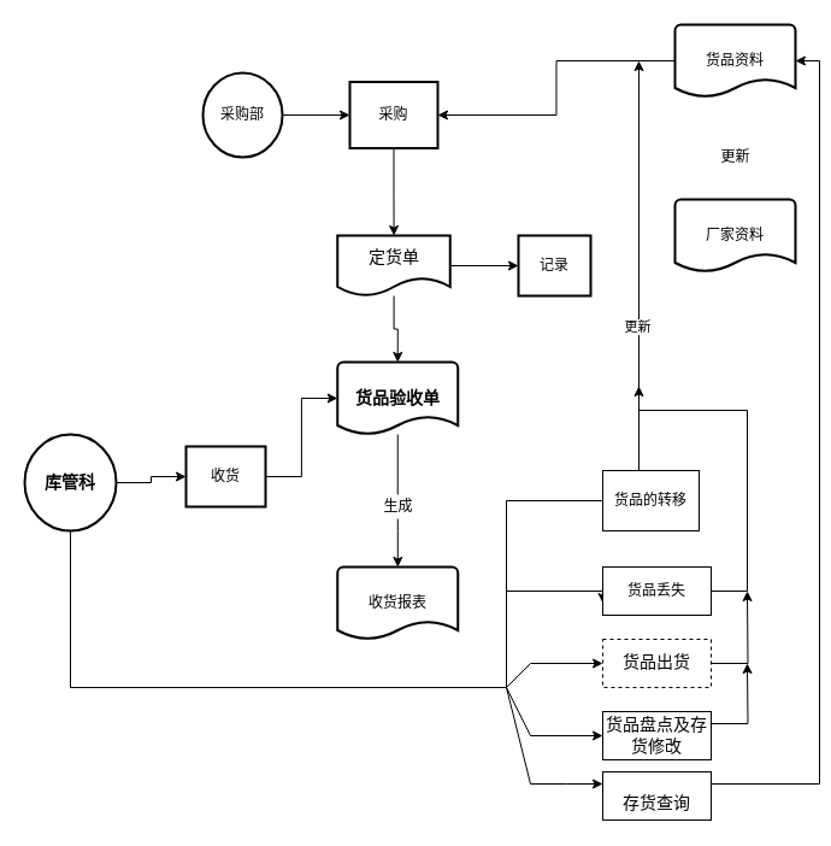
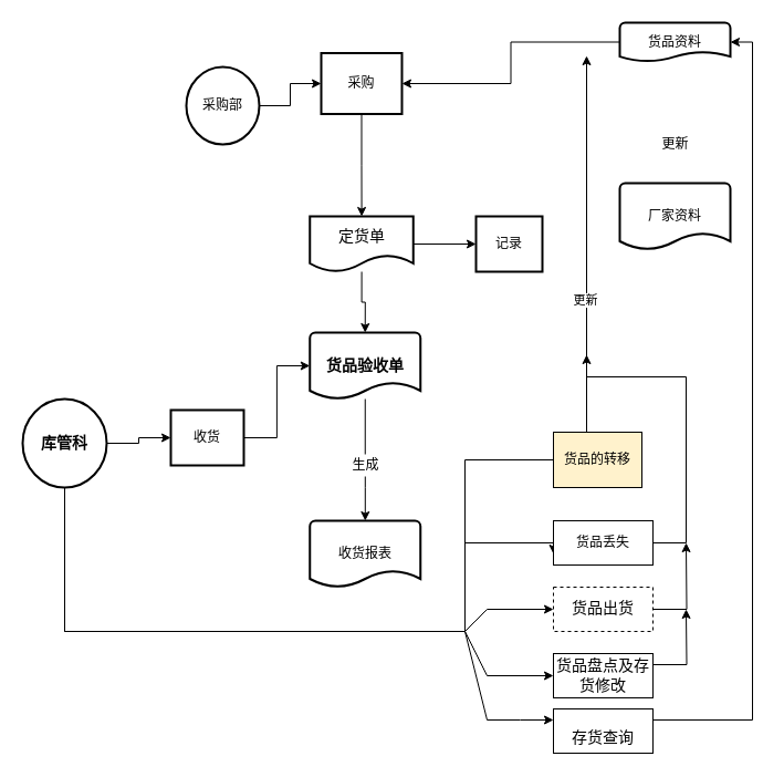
  <mxCell id="0" />
  <mxCell id="1" parent="0" />
  <mxCell id="2" value="收货报表" style="strokeWidth=2;html=1;shape=mxgraph.flowchart.document2;whiteSpace=wrap;size=0.25;" vertex="1" parent="1"><mxGeometry x="279.75" y="470" width="100" height="60" as="geometry" /></mxCell>
  <mxCell id="3" value="厂家资料" style="strokeWidth=2;html=1;shape=mxgraph.flowchart.document2;whiteSpace=wrap;size=0.25;" vertex="1" parent="1"><mxGeometry x="560" y="165" width="100" height="60" as="geometry" /></mxCell>
  <mxCell id="4" style="edgeStyle=orthogonalEdgeStyle;rounded=0;orthogonalLoop=1;jettySize=auto;html=1;" edge="1" parent="1" source="5" target="14"><mxGeometry relative="1" as="geometry" /></mxCell>
- <mxCell id="5" value="&lt;font style=&quot;vertical-align: inherit&quot;&gt;&lt;font style=&quot;vertical-align: inherit&quot;&gt;货品资料&lt;/font&gt;&lt;/font&gt;" style="strokeWidth=2;html=1;shape=mxgraph.flowchart.document2;whiteSpace=wrap;size=0.25;" vertex="1" parent="1"><mxGeometry x="560" y="20" width="100" height="60" as="geometry" /></mxCell>
+ <mxCell id="5" value="&lt;font style=&quot;vertical-align: inherit&quot;&gt;&lt;font style=&quot;vertical-align: inherit&quot;&gt;货品资料&lt;/font&gt;&lt;/font&gt;" style="strokeWidth=2;html=1;shape=mxgraph.flowchart.document2;whiteSpace=wrap;size=0.25;" vertex="1" parent="1"><mxGeometry x="560" y="20" width="100" height="35" as="geometry" /></mxCell>
  <mxCell id="6" style="edgeStyle=orthogonalEdgeStyle;rounded=0;orthogonalLoop=1;jettySize=auto;html=1;startArrow=none;" edge="1" parent="1" source="19" target="2"><mxGeometry relative="1" as="geometry"><Array as="points"><mxPoint x="330" y="440" /><mxPoint x="330" y="440" /></Array></mxGeometry></mxCell>
  <mxCell id="7" value="&lt;p class=&quot;MsoNormal&quot;&gt;&lt;b&gt;&lt;span style=&quot;font-size: 10.5pt&quot;&gt;&lt;font face=&quot;宋体&quot;&gt;&lt;font style=&quot;vertical-align: inherit&quot;&gt;&lt;font style=&quot;vertical-align: inherit&quot;&gt;货品验收单&lt;/font&gt;&lt;/font&gt;&lt;/font&gt;&lt;/span&gt;&lt;/b&gt;&lt;/p&gt;" style="strokeWidth=2;html=1;shape=mxgraph.flowchart.document2;whiteSpace=wrap;size=0.25;" vertex="1" parent="1"><mxGeometry x="279.75" y="300" width="100" height="60" as="geometry" /></mxCell>
  <mxCell id="8" value="" style="edgeStyle=orthogonalEdgeStyle;rounded=0;orthogonalLoop=1;jettySize=auto;html=1;" edge="1" parent="1" source="10" target="25"><mxGeometry relative="1" as="geometry" /></mxCell>
  <mxCell id="9" style="edgeStyle=orthogonalEdgeStyle;rounded=0;orthogonalLoop=1;jettySize=auto;html=1;exitX=0.5;exitY=1;exitDx=0;exitDy=0;exitPerimeter=0;entryX=0;entryY=0.75;entryDx=0;entryDy=0;" edge="1" parent="1" source="10" target="27"><mxGeometry relative="1" as="geometry"><Array as="points"><mxPoint x="58" y="570" /><mxPoint x="420" y="570" /><mxPoint x="420" y="490" /></Array></mxGeometry></mxCell>
  <mxCell id="10" value="&lt;span style=&quot;font-size: 14px&quot;&gt;&lt;b&gt;&lt;font style=&quot;vertical-align: inherit&quot;&gt;&lt;font style=&quot;vertical-align: inherit&quot;&gt;库管科&lt;/font&gt;&lt;/font&gt;&lt;/b&gt;&lt;/span&gt;" style="strokeWidth=2;html=1;shape=mxgraph.flowchart.start_2;whiteSpace=wrap;" vertex="1" parent="1"><mxGeometry x="20" y="360" width="76" height="80" as="geometry" /></mxCell>
  <mxCell id="11" value="" style="edgeStyle=orthogonalEdgeStyle;rounded=0;orthogonalLoop=1;jettySize=auto;html=1;" edge="1" parent="1" source="12" target="14"><mxGeometry relative="1" as="geometry" /></mxCell>
  <mxCell id="12" value="&lt;font style=&quot;vertical-align: inherit&quot;&gt;&lt;font style=&quot;vertical-align: inherit&quot;&gt;采购部&lt;/font&gt;&lt;/font&gt;" style="strokeWidth=2;html=1;shape=mxgraph.flowchart.start_2;whiteSpace=wrap;" vertex="1" parent="1"><mxGeometry x="168" y="60" width="66" height="70" as="geometry" /></mxCell>
  <mxCell id="13" value="" style="edgeStyle=orthogonalEdgeStyle;rounded=0;orthogonalLoop=1;jettySize=auto;html=1;" edge="1" parent="1" source="14" target="17"><mxGeometry relative="1" as="geometry" /></mxCell>
- <mxCell id="14" value="&lt;font style=&quot;vertical-align: inherit&quot;&gt;&lt;font style=&quot;vertical-align: inherit&quot;&gt;采购&lt;/font&gt;&lt;/font&gt;" style="whiteSpace=wrap;html=1;strokeWidth=2;" vertex="1" parent="1"><mxGeometry x="290" y="67.5" width="73" height="55" as="geometry" /></mxCell>
+ <mxCell id="14" value="&lt;font style=&quot;vertical-align: inherit&quot;&gt;&lt;font style=&quot;vertical-align: inherit&quot;&gt;采购&lt;/font&gt;&lt;/font&gt;" style="whiteSpace=wrap;html=1;strokeWidth=2;" vertex="1" parent="1"><mxGeometry x="290" y="47.5" width="73" height="55" as="geometry" /></mxCell>
  <mxCell id="15" value="" style="edgeStyle=orthogonalEdgeStyle;rounded=0;orthogonalLoop=1;jettySize=auto;html=1;" edge="1" parent="1" source="17" target="18"><mxGeometry relative="1" as="geometry" /></mxCell>
  <mxCell id="16" style="edgeStyle=orthogonalEdgeStyle;rounded=0;orthogonalLoop=1;jettySize=auto;html=1;entryX=0.5;entryY=0;entryDx=0;entryDy=0;entryPerimeter=0;" edge="1" parent="1" source="17" target="7"><mxGeometry relative="1" as="geometry" /></mxCell>
  <mxCell id="17" value="&lt;p class=&quot;MsoNormal&quot;&gt;&lt;span style=&quot;font-size: 10.5pt&quot;&gt;&lt;font face=&quot;宋体&quot;&gt;&lt;font style=&quot;vertical-align: inherit&quot;&gt;&lt;font style=&quot;vertical-align: inherit&quot;&gt;定货单&lt;/font&gt;&lt;/font&gt;&lt;/font&gt;&lt;/span&gt;&lt;/p&gt;" style="shape=document;whiteSpace=wrap;html=1;boundedLbl=1;strokeWidth=2;" vertex="1" parent="1"><mxGeometry x="279.75" y="195" width="93.5" height="50" as="geometry" /></mxCell>
  <mxCell id="18" value="&lt;font style=&quot;vertical-align: inherit&quot;&gt;&lt;font style=&quot;vertical-align: inherit&quot;&gt;记录&lt;/font&gt;&lt;/font&gt;" style="whiteSpace=wrap;html=1;strokeWidth=2;" vertex="1" parent="1"><mxGeometry x="430" y="195" width="60" height="50" as="geometry" /></mxCell>
  <mxCell id="19" value="&lt;font style=&quot;vertical-align: inherit&quot;&gt;&lt;font style=&quot;vertical-align: inherit&quot;&gt;生成&lt;/font&gt;&lt;/font&gt;" style="text;html=1;resizable=0;autosize=1;align=center;verticalAlign=middle;points=[];fillColor=none;strokeColor=none;rounded=0;" vertex="1" parent="1"><mxGeometry x="309.75" y="410" width="40" height="20" as="geometry" /></mxCell>
  <mxCell id="20" value="" style="edgeStyle=orthogonalEdgeStyle;rounded=0;orthogonalLoop=1;jettySize=auto;html=1;endArrow=none;" edge="1" parent="1" source="7" target="19"><mxGeometry relative="1" as="geometry"><mxPoint x="329.857" y="360" as="sourcePoint" /><mxPoint x="329.857" y="470" as="targetPoint" /><Array as="points" /></mxGeometry></mxCell>
  <mxCell id="21" value="&lt;font style=&quot;vertical-align: inherit&quot;&gt;&lt;font style=&quot;vertical-align: inherit&quot;&gt;&lt;font style=&quot;vertical-align: inherit&quot;&gt;&lt;font style=&quot;vertical-align: inherit&quot;&gt;&lt;font style=&quot;vertical-align: inherit&quot;&gt;&lt;font style=&quot;vertical-align: inherit&quot;&gt;更新&lt;/font&gt;&lt;/font&gt;&lt;/font&gt;&lt;/font&gt;&lt;/font&gt;&lt;/font&gt;" style="text;html=1;resizable=0;autosize=1;align=center;verticalAlign=middle;points=[];fillColor=none;strokeColor=none;rounded=0;" vertex="1" parent="1"><mxGeometry x="590" y="120" width="40" height="20" as="geometry" /></mxCell>
  <mxCell id="22" style="edgeStyle=orthogonalEdgeStyle;rounded=0;orthogonalLoop=1;jettySize=auto;html=1;exitX=0.5;exitY=0;exitDx=0;exitDy=0;" edge="1" parent="1" source="28"><mxGeometry relative="1" as="geometry"><mxPoint x="530" y="50" as="targetPoint" /><Array as="points"><mxPoint x="530" y="390" /></Array></mxGeometry></mxCell>
  <mxCell id="23" value="&lt;font style=&quot;vertical-align: inherit&quot;&gt;&lt;font style=&quot;vertical-align: inherit&quot;&gt;更新&lt;/font&gt;&lt;/font&gt;" style="edgeLabel;html=1;align=center;verticalAlign=middle;resizable=0;points=[];" vertex="1" connectable="0" parent="22"><mxGeometry x="-0.25" y="2" relative="1" as="geometry"><mxPoint y="1" as="offset" /></mxGeometry></mxCell>
  <mxCell id="24" style="edgeStyle=orthogonalEdgeStyle;rounded=0;orthogonalLoop=1;jettySize=auto;html=1;exitX=1;exitY=0.5;exitDx=0;exitDy=0;entryX=0;entryY=0.5;entryDx=0;entryDy=0;entryPerimeter=0;" edge="1" parent="1" source="25" target="7"><mxGeometry relative="1" as="geometry" /></mxCell>
  <mxCell id="25" value="&lt;font style=&quot;vertical-align: inherit&quot;&gt;&lt;font style=&quot;vertical-align: inherit&quot;&gt;收货&lt;/font&gt;&lt;/font&gt;" style="whiteSpace=wrap;html=1;strokeWidth=2;" vertex="1" parent="1"><mxGeometry x="154" y="370" width="66" height="50" as="geometry" /></mxCell>
  <mxCell id="26" style="edgeStyle=orthogonalEdgeStyle;rounded=0;orthogonalLoop=1;jettySize=auto;html=1;exitX=1;exitY=0.5;exitDx=0;exitDy=0;" edge="1" parent="1" source="27"><mxGeometry relative="1" as="geometry"><mxPoint x="530" y="320" as="targetPoint" /><Array as="points"><mxPoint x="620" y="490" /><mxPoint x="620" y="340" /><mxPoint x="530" y="340" /></Array></mxGeometry></mxCell>
  <mxCell id="27" value="&lt;font style=&quot;vertical-align: inherit&quot;&gt;&lt;font style=&quot;vertical-align: inherit&quot;&gt;货品丢失&lt;/font&gt;&lt;/font&gt;" style="rounded=0;whiteSpace=wrap;html=1;" vertex="1" parent="1"><mxGeometry x="500" y="470" width="90" height="40" as="geometry" /></mxCell>
- <mxCell id="28" value="&lt;font style=&quot;vertical-align: inherit&quot;&gt;&lt;font style=&quot;vertical-align: inherit&quot;&gt;货品的转移&lt;/font&gt;&lt;/font&gt;" style="rounded=0;whiteSpace=wrap;html=1;" vertex="1" parent="1"><mxGeometry x="500" y="390" width="80" height="50" as="geometry" /></mxCell>
+ <mxCell id="28" value="&lt;font style=&quot;vertical-align: inherit&quot;&gt;&lt;font style=&quot;vertical-align: inherit&quot;&gt;货品的转移&lt;/font&gt;&lt;/font&gt;" style="rounded=0;whiteSpace=wrap;html=1;fillColor=#fff2cc;" vertex="1" parent="1"><mxGeometry x="500" y="390" width="80" height="50" as="geometry" /></mxCell>
  <mxCell id="29" value="" style="edgeStyle=orthogonalEdgeStyle;rounded=0;orthogonalLoop=1;jettySize=auto;html=1;exitX=0.5;exitY=1;exitDx=0;exitDy=0;exitPerimeter=0;endArrow=none;" edge="1" parent="1" source="10" target="28"><mxGeometry relative="1" as="geometry"><mxPoint x="550" y="410" as="targetPoint" /><mxPoint x="58" y="440" as="sourcePoint" /><Array as="points"><mxPoint x="58" y="570" /><mxPoint x="420" y="570" /><mxPoint x="420" y="415" /></Array></mxGeometry></mxCell>
  <mxCell id="30" style="edgeStyle=orthogonalEdgeStyle;rounded=0;orthogonalLoop=1;jettySize=auto;html=1;exitX=1;exitY=0.5;exitDx=0;exitDy=0;" edge="1" parent="1" source="31"><mxGeometry relative="1" as="geometry"><mxPoint x="620" y="490" as="targetPoint" /></mxGeometry></mxCell>
  <mxCell id="31" value="&lt;p class=&quot;MsoNormal&quot;&gt;&lt;font face=&quot;宋体&quot;&gt;&lt;span style=&quot;font-size: 14px&quot;&gt;&lt;font style=&quot;vertical-align: inherit&quot;&gt;&lt;font style=&quot;vertical-align: inherit&quot;&gt;货品出货&lt;/font&gt;&lt;/font&gt;&lt;/span&gt;&lt;/font&gt;&lt;/p&gt;" style="rounded=0;whiteSpace=wrap;html=1;dashed=1;" vertex="1" parent="1"><mxGeometry x="500" y="530" width="90" height="40" as="geometry" /></mxCell>
  <mxCell id="32" value="" style="endArrow=classic;html=1;rounded=0;entryX=0;entryY=0.5;entryDx=0;entryDy=0;" edge="1" parent="1" target="31"><mxGeometry width="50" height="50" relative="1" as="geometry"><mxPoint x="420" y="570" as="sourcePoint" /><mxPoint x="470" y="520" as="targetPoint" /><Array as="points"><mxPoint x="440" y="550" /></Array></mxGeometry></mxCell>
  <mxCell id="33" style="edgeStyle=orthogonalEdgeStyle;rounded=0;orthogonalLoop=1;jettySize=auto;html=1;exitX=1;exitY=0.25;exitDx=0;exitDy=0;" edge="1" parent="1" source="34"><mxGeometry relative="1" as="geometry"><mxPoint x="620" y="550" as="targetPoint" /></mxGeometry></mxCell>
  <mxCell id="34" value="&lt;p class=&quot;MsoNormal&quot;&gt;&lt;span style=&quot;font-size: 10.5pt&quot;&gt;&lt;font face=&quot;宋体&quot;&gt;&lt;font style=&quot;vertical-align: inherit&quot;&gt;&lt;font style=&quot;vertical-align: inherit&quot;&gt;货品盘点及存货修改&lt;/font&gt;&lt;/font&gt;&lt;/font&gt;&lt;/span&gt;&lt;/p&gt;" style="rounded=0;whiteSpace=wrap;html=1;" vertex="1" parent="1"><mxGeometry x="500" y="590" width="90" height="40" as="geometry" /></mxCell>
  <mxCell id="35" value="" style="endArrow=classic;html=1;rounded=0;entryX=0;entryY=0.5;entryDx=0;entryDy=0;" edge="1" parent="1"><mxGeometry width="50" height="50" relative="1" as="geometry"><mxPoint x="420" y="570" as="sourcePoint" /><mxPoint x="500" y="610" as="targetPoint" /><Array as="points"><mxPoint x="440" y="610" /></Array></mxGeometry></mxCell>
  <mxCell id="36" style="edgeStyle=orthogonalEdgeStyle;rounded=0;orthogonalLoop=1;jettySize=auto;html=1;exitX=1;exitY=0.25;exitDx=0;exitDy=0;entryX=1;entryY=0.5;entryDx=0;entryDy=0;entryPerimeter=0;" edge="1" parent="1" source="37" target="5"><mxGeometry relative="1" as="geometry"><mxPoint x="620" y="590" as="targetPoint" /></mxGeometry></mxCell>
  <mxCell id="37" value="&lt;p class=&quot;MsoNormal&quot; style=&quot;margin-bottom: 0.0pt&quot;&gt;&lt;span style=&quot;font-size: 10.5pt&quot;&gt;&lt;font face=&quot;宋体&quot;&gt;存货查询&lt;/font&gt;&lt;/span&gt;&lt;span style=&quot;font-size: 10.5pt&quot;&gt;&lt;/span&gt;&lt;/p&gt;" style="rounded=0;whiteSpace=wrap;html=1;" vertex="1" parent="1"><mxGeometry x="500" y="640" width="90" height="40" as="geometry" /></mxCell>
  <mxCell id="38" value="" style="endArrow=classic;html=1;rounded=0;entryX=0;entryY=0.5;entryDx=0;entryDy=0;" edge="1" parent="1"><mxGeometry width="50" height="50" relative="1" as="geometry"><mxPoint x="420" y="570" as="sourcePoint" /><mxPoint x="500" y="650" as="targetPoint" /><Array as="points"><mxPoint x="440" y="650" /><mxPoint x="470" y="650" /></Array></mxGeometry></mxCell>
